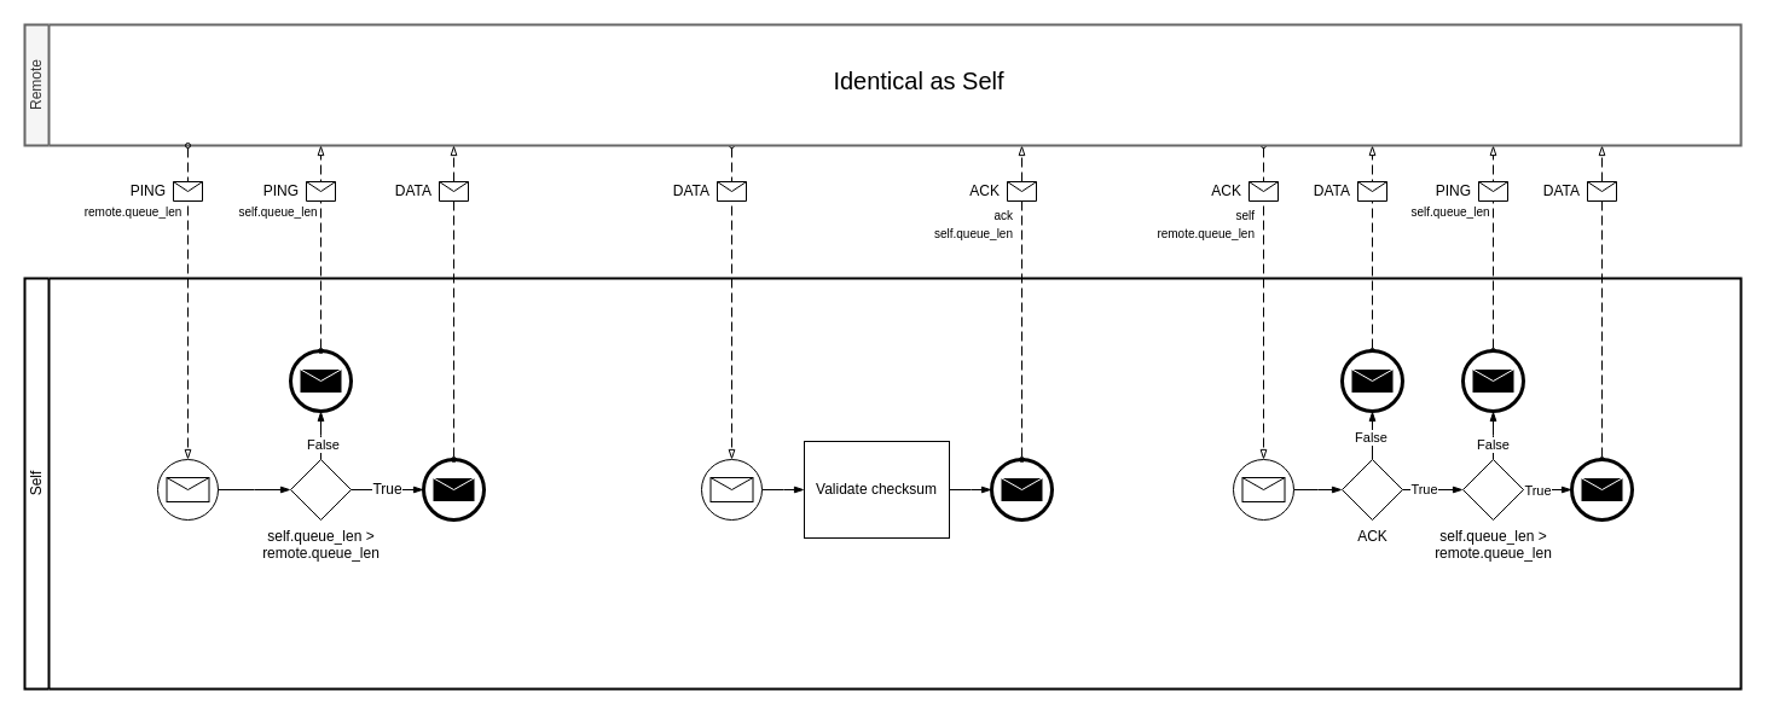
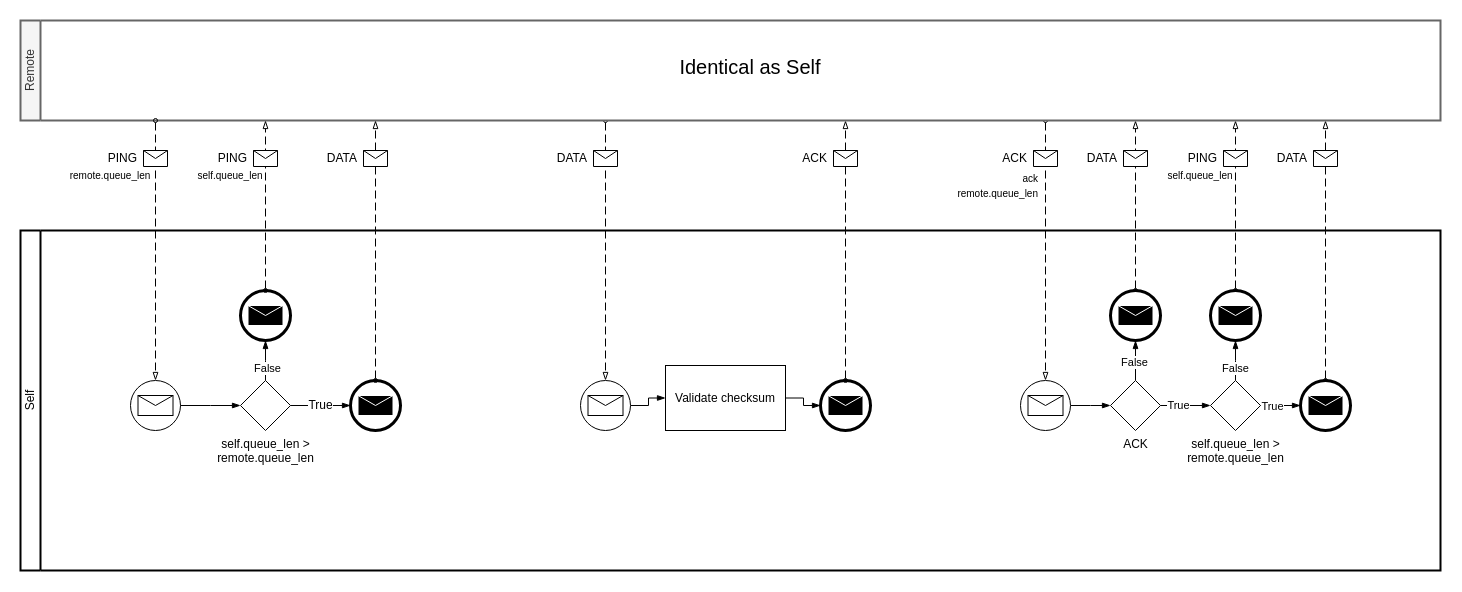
  <mxCell id="0" />
  <mxCell id="1" parent="0" />
  <mxCell id="2" value="Self" style="swimlane;html=1;startSize=20;fontStyle=0;collapsible=0;horizontal=0;swimlaneLine=1;swimlaneFillColor=#ffffff;strokeWidth=2;whiteSpace=wrap;" vertex="1" parent="1"><mxGeometry x="20" y="230" width="1420" height="340" as="geometry" /></mxCell>
  <mxCell id="3" value="" style="edgeStyle=elbowEdgeStyle;fontSize=12;html=1;endArrow=blockThin;endFill=1;rounded=0;" edge="1" parent="2" source="14" target="15"><mxGeometry width="160" relative="1" as="geometry"><mxPoint x="540" y="90" as="sourcePoint" /><mxPoint x="700" y="90" as="targetPoint" /></mxGeometry></mxCell>
  <mxCell id="4" value="" style="edgeStyle=elbowEdgeStyle;fontSize=12;html=1;endArrow=blockThin;endFill=1;rounded=0;" edge="1" parent="2" source="15" target="16"><mxGeometry width="160" relative="1" as="geometry"><mxPoint x="430" y="80" as="sourcePoint" /><mxPoint x="590" y="80" as="targetPoint" /></mxGeometry></mxCell>
  <mxCell id="5" value="" style="edgeStyle=elbowEdgeStyle;fontSize=12;html=1;endArrow=blockThin;endFill=1;rounded=0;entryX=0;entryY=0.5;entryDx=0;entryDy=0;entryPerimeter=0;" edge="1" parent="2" source="27" target="29"><mxGeometry width="160" relative="1" as="geometry"><mxPoint x="900" y="60" as="sourcePoint" /><mxPoint x="1060" y="60" as="targetPoint" /></mxGeometry></mxCell>
  <mxCell id="6" value="" style="edgeStyle=elbowEdgeStyle;fontSize=12;html=1;endArrow=blockThin;endFill=1;rounded=0;exitX=0.5;exitY=0;exitDx=0;exitDy=0;exitPerimeter=0;" edge="1" parent="2" source="29" target="31"><mxGeometry width="160" relative="1" as="geometry"><mxPoint x="900" y="60" as="sourcePoint" /><mxPoint x="1060" y="60" as="targetPoint" /></mxGeometry></mxCell>
  <mxCell id="7" value="False" style="edgeLabel;html=1;align=center;verticalAlign=middle;resizable=0;points=[];" vertex="1" connectable="0" parent="6"><mxGeometry x="-0.033" y="2" relative="1" as="geometry"><mxPoint as="offset" /></mxGeometry></mxCell>
  <mxCell id="8" value="" style="edgeStyle=elbowEdgeStyle;fontSize=12;html=1;endArrow=blockThin;endFill=1;rounded=0;exitX=0.5;exitY=0;exitDx=0;exitDy=0;exitPerimeter=0;" edge="1" parent="2" source="30" target="32"><mxGeometry width="160" relative="1" as="geometry"><mxPoint x="900" y="60" as="sourcePoint" /><mxPoint x="1060" y="60" as="targetPoint" /></mxGeometry></mxCell>
  <mxCell id="9" value="False" style="edgeLabel;html=1;align=center;verticalAlign=middle;resizable=0;points=[];" vertex="1" connectable="0" parent="8"><mxGeometry x="-0.342" y="1" relative="1" as="geometry"><mxPoint as="offset" /></mxGeometry></mxCell>
  <mxCell id="10" value="" style="edgeStyle=elbowEdgeStyle;fontSize=12;html=1;endArrow=blockThin;endFill=1;rounded=0;exitX=1;exitY=0.5;exitDx=0;exitDy=0;exitPerimeter=0;elbow=horizontal;" edge="1" parent="2" source="30" target="28"><mxGeometry width="160" relative="1" as="geometry"><mxPoint x="900" y="60" as="sourcePoint" /><mxPoint x="1060" y="60" as="targetPoint" /></mxGeometry></mxCell>
  <mxCell id="11" value="True" style="edgeLabel;html=1;align=center;verticalAlign=middle;resizable=0;points=[];" vertex="1" connectable="0" parent="10"><mxGeometry x="-0.436" relative="1" as="geometry"><mxPoint as="offset" /></mxGeometry></mxCell>
  <mxCell id="12" value="" style="endArrow=blockThin;html=1;labelPosition=left;verticalLabelPosition=middle;align=right;verticalAlign=middle;dashed=1;dashPattern=8 4;endFill=0;startArrow=oval;startFill=0;endSize=6;startSize=4;rounded=0;" edge="1" parent="2" target="14"><mxGeometry relative="1" as="geometry"><mxPoint x="585" y="-110" as="sourcePoint" /><mxPoint x="640" y="130" as="targetPoint" /></mxGeometry></mxCell>
  <mxCell id="13" value="DATA" style="shape=message;html=1;outlineConnect=0;labelPosition=left;verticalLabelPosition=middle;align=right;verticalAlign=middle;spacingRight=5;labelBackgroundColor=#ffffff;" vertex="1" parent="12"><mxGeometry width="24" height="16" relative="1" as="geometry"><mxPoint x="-12" y="-100" as="offset" /></mxGeometry></mxCell>
  <mxCell id="14" value="&lt;div&gt;&lt;br&gt;&lt;/div&gt;" style="points=[[0.145,0.145,0],[0.5,0,0],[0.855,0.145,0],[1,0.5,0],[0.855,0.855,0],[0.5,1,0],[0.145,0.855,0],[0,0.5,0]];shape=mxgraph.bpmn.event;html=1;verticalLabelPosition=bottom;labelBackgroundColor=#ffffff;verticalAlign=top;align=center;perimeter=ellipsePerimeter;outlineConnect=0;aspect=fixed;outline=standard;symbol=message;" vertex="1" parent="2"><mxGeometry x="560" y="150" width="50" height="50" as="geometry" /></mxCell>
- <mxCell id="15" value="Validate checksum" style="points=[[0.25,0,0],[0.5,0,0],[0.75,0,0],[1,0.25,0],[1,0.5,0],[1,0.75,0],[0.75,1,0],[0.5,1,0],[0.25,1,0],[0,0.75,0],[0,0.5,0],[0,0.25,0]];shape=mxgraph.bpmn.task2;whiteSpace=wrap;rectStyle=rounded;size=10;html=1;container=1;expand=0;collapsible=0;taskMarker=abstract;" vertex="1" parent="2"><mxGeometry x="645" y="135" width="120" height="80" as="geometry" /></mxCell>
+ <mxCell id="15" value="Validate checksum" style="points=[[0.25,0,0],[0.5,0,0],[0.75,0,0],[1,0.25,0],[1,0.5,0],[1,0.75,0],[0.75,1,0],[0.5,1,0],[0.25,1,0],[0,0.75,0],[0,0.5,0],[0,0.25,0]];shape=mxgraph.bpmn.task2;whiteSpace=wrap;rectStyle=rounded;size=10;html=1;container=1;expand=0;collapsible=0;taskMarker=abstract;" vertex="1" parent="2"><mxGeometry x="645" y="135" width="120" height="65" as="geometry" /></mxCell>
  <mxCell id="16" value="" style="points=[[0.145,0.145,0],[0.5,0,0],[0.855,0.145,0],[1,0.5,0],[0.855,0.855,0],[0.5,1,0],[0.145,0.855,0],[0,0.5,0]];shape=mxgraph.bpmn.event;html=1;verticalLabelPosition=bottom;labelBackgroundColor=#ffffff;verticalAlign=top;align=center;perimeter=ellipsePerimeter;outlineConnect=0;aspect=fixed;outline=end;symbol=message;" vertex="1" parent="2"><mxGeometry x="800" y="150" width="50" height="50" as="geometry" /></mxCell>
  <mxCell id="17" value="" style="endArrow=blockThin;html=1;labelPosition=left;verticalLabelPosition=middle;align=right;verticalAlign=middle;dashed=1;dashPattern=8 4;endFill=0;startArrow=oval;startFill=0;endSize=6;startSize=4;rounded=0;" edge="1" parent="2" source="16"><mxGeometry relative="1" as="geometry"><mxPoint x="590" y="80" as="sourcePoint" /><mxPoint x="825" y="-110" as="targetPoint" /></mxGeometry></mxCell>
  <mxCell id="18" value="ACK" style="shape=message;html=1;outlineConnect=0;labelPosition=left;verticalLabelPosition=middle;align=right;verticalAlign=middle;spacingRight=5;labelBackgroundColor=#ffffff;" vertex="1" parent="17"><mxGeometry width="24" height="16" relative="1" as="geometry"><mxPoint x="-12" y="-100" as="offset" /></mxGeometry></mxCell>
  <mxCell id="19" value="" style="endArrow=blockThin;html=1;labelPosition=left;verticalLabelPosition=middle;align=right;verticalAlign=middle;dashed=1;dashPattern=8 4;endFill=0;startArrow=oval;startFill=0;endSize=6;startSize=4;rounded=0;" edge="1" parent="2" target="27"><mxGeometry relative="1" as="geometry"><mxPoint x="1025" y="-110" as="sourcePoint" /><mxPoint x="1070" y="140" as="targetPoint" /></mxGeometry></mxCell>
  <mxCell id="20" value="ACK" style="shape=message;html=1;outlineConnect=0;labelPosition=left;verticalLabelPosition=middle;align=right;verticalAlign=middle;spacingRight=5;labelBackgroundColor=#ffffff;" vertex="1" parent="19"><mxGeometry width="24" height="16" relative="1" as="geometry"><mxPoint x="-12" y="-100" as="offset" /></mxGeometry></mxCell>
  <mxCell id="21" value="" style="endArrow=blockThin;html=1;labelPosition=left;verticalLabelPosition=middle;align=right;verticalAlign=middle;dashed=1;dashPattern=8 4;endFill=0;startArrow=oval;startFill=0;endSize=6;startSize=4;rounded=0;" edge="1" parent="2" source="31"><mxGeometry relative="1" as="geometry"><mxPoint x="1070" y="110" as="sourcePoint" /><mxPoint x="1115" y="-110" as="targetPoint" /></mxGeometry></mxCell>
  <mxCell id="22" value="DATA" style="shape=message;html=1;outlineConnect=0;labelPosition=left;verticalLabelPosition=middle;align=right;verticalAlign=middle;spacingRight=5;labelBackgroundColor=#ffffff;" vertex="1" parent="21"><mxGeometry width="24" height="16" relative="1" as="geometry"><mxPoint x="-12" y="-55" as="offset" /></mxGeometry></mxCell>
  <mxCell id="23" value="" style="endArrow=blockThin;html=1;labelPosition=left;verticalLabelPosition=middle;align=right;verticalAlign=middle;dashed=1;dashPattern=8 4;endFill=0;startArrow=oval;startFill=0;endSize=6;startSize=4;rounded=0;" edge="1" parent="2" source="32"><mxGeometry relative="1" as="geometry"><mxPoint x="1250" y="20" as="sourcePoint" /><mxPoint x="1215" y="-110" as="targetPoint" /></mxGeometry></mxCell>
  <mxCell id="24" value="PING" style="shape=message;html=1;outlineConnect=0;labelPosition=left;verticalLabelPosition=middle;align=right;verticalAlign=middle;spacingRight=5;labelBackgroundColor=#ffffff;" vertex="1" parent="23"><mxGeometry width="24" height="16" relative="1" as="geometry"><mxPoint x="-12" y="-55" as="offset" /></mxGeometry></mxCell>
  <mxCell id="25" value="" style="endArrow=blockThin;html=1;labelPosition=left;verticalLabelPosition=middle;align=right;verticalAlign=middle;dashed=1;dashPattern=8 4;endFill=0;startArrow=oval;startFill=0;endSize=6;startSize=4;rounded=0;" edge="1" parent="2" source="28"><mxGeometry relative="1" as="geometry"><mxPoint x="1390" y="120" as="sourcePoint" /><mxPoint x="1305" y="-110" as="targetPoint" /></mxGeometry></mxCell>
  <mxCell id="26" value="DATA" style="shape=message;html=1;outlineConnect=0;labelPosition=left;verticalLabelPosition=middle;align=right;verticalAlign=middle;spacingRight=5;labelBackgroundColor=#ffffff;" vertex="1" parent="25"><mxGeometry width="24" height="16" relative="1" as="geometry"><mxPoint x="-12" y="-100" as="offset" /></mxGeometry></mxCell>
  <mxCell id="27" value="&lt;div&gt;&lt;br&gt;&lt;/div&gt;" style="points=[[0.145,0.145,0],[0.5,0,0],[0.855,0.145,0],[1,0.5,0],[0.855,0.855,0],[0.5,1,0],[0.145,0.855,0],[0,0.5,0]];shape=mxgraph.bpmn.event;html=1;verticalLabelPosition=bottom;labelBackgroundColor=#ffffff;verticalAlign=top;align=center;perimeter=ellipsePerimeter;outlineConnect=0;aspect=fixed;outline=standard;symbol=message;" vertex="1" parent="2"><mxGeometry x="1000" y="150" width="50" height="50" as="geometry" /></mxCell>
  <mxCell id="28" value="" style="points=[[0.145,0.145,0],[0.5,0,0],[0.855,0.145,0],[1,0.5,0],[0.855,0.855,0],[0.5,1,0],[0.145,0.855,0],[0,0.5,0]];shape=mxgraph.bpmn.event;html=1;verticalLabelPosition=bottom;labelBackgroundColor=#ffffff;verticalAlign=top;align=center;perimeter=ellipsePerimeter;outlineConnect=0;aspect=fixed;outline=end;symbol=message;" vertex="1" parent="2"><mxGeometry x="1280" y="150" width="50" height="50" as="geometry" /></mxCell>
  <mxCell id="29" value="ACK" style="points=[[0.25,0.25,0],[0.5,0,0],[0.75,0.25,0],[1,0.5,0],[0.75,0.75,0],[0.5,1,0],[0.25,0.75,0],[0,0.5,0]];shape=mxgraph.bpmn.gateway2;html=1;verticalLabelPosition=bottom;labelBackgroundColor=#ffffff;verticalAlign=top;align=center;perimeter=rhombusPerimeter;outlineConnect=0;outline=none;symbol=none;" vertex="1" parent="2"><mxGeometry x="1090" y="150" width="50" height="50" as="geometry" /></mxCell>
  <mxCell id="30" value="self.queue_&lt;span style=&quot;color: light-dark(rgb(0, 0, 0), rgb(255, 255, 255)); background-color: light-dark(rgb(255, 255, 255), rgb(18, 18, 18));&quot;&gt;len&amp;nbsp;&lt;/span&gt;&lt;span style=&quot;color: light-dark(rgb(0, 0, 0), rgb(255, 255, 255)); background-color: light-dark(rgb(255, 255, 255), rgb(18, 18, 18));&quot;&gt;&amp;gt;&lt;/span&gt;&lt;div&gt;&lt;span style=&quot;background-color: light-dark(rgb(255, 255, 255), rgb(18, 18, 18)); color: light-dark(rgb(0, 0, 0), rgb(255, 255, 255));&quot;&gt;remote.queue_len&lt;/span&gt;&lt;/div&gt;" style="points=[[0.25,0.25,0],[0.5,0,0],[0.75,0.25,0],[1,0.5,0],[0.75,0.75,0],[0.5,1,0],[0.25,0.75,0],[0,0.5,0]];shape=mxgraph.bpmn.gateway2;html=1;verticalLabelPosition=bottom;labelBackgroundColor=#ffffff;verticalAlign=top;align=center;perimeter=rhombusPerimeter;outlineConnect=0;outline=none;symbol=none;" vertex="1" parent="2"><mxGeometry x="1190" y="150" width="50" height="50" as="geometry" /></mxCell>
  <mxCell id="31" value="" style="points=[[0.145,0.145,0],[0.5,0,0],[0.855,0.145,0],[1,0.5,0],[0.855,0.855,0],[0.5,1,0],[0.145,0.855,0],[0,0.5,0]];shape=mxgraph.bpmn.event;html=1;verticalLabelPosition=bottom;labelBackgroundColor=#ffffff;verticalAlign=top;align=center;perimeter=ellipsePerimeter;outlineConnect=0;aspect=fixed;outline=end;symbol=message;" vertex="1" parent="2"><mxGeometry x="1090" y="60" width="50" height="50" as="geometry" /></mxCell>
  <mxCell id="32" value="" style="points=[[0.145,0.145,0],[0.5,0,0],[0.855,0.145,0],[1,0.5,0],[0.855,0.855,0],[0.5,1,0],[0.145,0.855,0],[0,0.5,0]];shape=mxgraph.bpmn.event;html=1;verticalLabelPosition=bottom;labelBackgroundColor=#ffffff;verticalAlign=top;align=center;perimeter=ellipsePerimeter;outlineConnect=0;aspect=fixed;outline=end;symbol=message;" vertex="1" parent="2"><mxGeometry x="1190" y="60" width="50" height="50" as="geometry" /></mxCell>
  <mxCell id="33" value="&lt;div&gt;&lt;br&gt;&lt;/div&gt;" style="points=[[0.145,0.145,0],[0.5,0,0],[0.855,0.145,0],[1,0.5,0],[0.855,0.855,0],[0.5,1,0],[0.145,0.855,0],[0,0.5,0]];shape=mxgraph.bpmn.event;html=1;verticalLabelPosition=bottom;labelBackgroundColor=#ffffff;verticalAlign=top;align=center;perimeter=ellipsePerimeter;outlineConnect=0;aspect=fixed;outline=standard;symbol=message;" vertex="1" parent="2"><mxGeometry x="110" y="150" width="50" height="50" as="geometry" /></mxCell>
  <mxCell id="34" value="self.queue_&lt;span style=&quot;background-color: light-dark(rgb(255, 255, 255), rgb(18, 18, 18)); color: light-dark(rgb(0, 0, 0), rgb(255, 255, 255));&quot;&gt;len&amp;nbsp;&lt;/span&gt;&lt;span style=&quot;color: light-dark(rgb(0, 0, 0), rgb(255, 255, 255)); background-color: light-dark(rgb(255, 255, 255), rgb(18, 18, 18));&quot;&gt;&amp;gt;&lt;/span&gt;&lt;div&gt;&lt;div&gt;&lt;span style=&quot;background-color: light-dark(rgb(255, 255, 255), rgb(18, 18, 18)); color: light-dark(rgb(0, 0, 0), rgb(255, 255, 255));&quot;&gt;remote.queue_len&lt;/span&gt;&lt;/div&gt;&lt;/div&gt;" style="points=[[0.25,0.25,0],[0.5,0,0],[0.75,0.25,0],[1,0.5,0],[0.75,0.75,0],[0.5,1,0],[0.25,0.75,0],[0,0.5,0]];shape=mxgraph.bpmn.gateway2;html=1;verticalLabelPosition=bottom;labelBackgroundColor=#ffffff;verticalAlign=top;align=center;perimeter=rhombusPerimeter;outlineConnect=0;outline=none;symbol=none;" vertex="1" parent="2"><mxGeometry x="220" y="150" width="50" height="50" as="geometry" /></mxCell>
  <mxCell id="35" value="" style="points=[[0.145,0.145,0],[0.5,0,0],[0.855,0.145,0],[1,0.5,0],[0.855,0.855,0],[0.5,1,0],[0.145,0.855,0],[0,0.5,0]];shape=mxgraph.bpmn.event;html=1;verticalLabelPosition=bottom;labelBackgroundColor=#ffffff;verticalAlign=top;align=center;perimeter=ellipsePerimeter;outlineConnect=0;aspect=fixed;outline=end;symbol=message;" vertex="1" parent="2"><mxGeometry x="220" y="60" width="50" height="50" as="geometry" /></mxCell>
  <mxCell id="36" value="" style="points=[[0.145,0.145,0],[0.5,0,0],[0.855,0.145,0],[1,0.5,0],[0.855,0.855,0],[0.5,1,0],[0.145,0.855,0],[0,0.5,0]];shape=mxgraph.bpmn.event;html=1;verticalLabelPosition=bottom;labelBackgroundColor=#ffffff;verticalAlign=top;align=center;perimeter=ellipsePerimeter;outlineConnect=0;aspect=fixed;outline=end;symbol=message;" vertex="1" parent="2"><mxGeometry x="330" y="150" width="50" height="50" as="geometry" /></mxCell>
  <mxCell id="37" value="" style="edgeStyle=elbowEdgeStyle;fontSize=12;html=1;endArrow=blockThin;endFill=1;rounded=0;entryX=0;entryY=0.5;entryDx=0;entryDy=0;entryPerimeter=0;" edge="1" parent="2" source="33" target="34"><mxGeometry width="160" relative="1" as="geometry"><mxPoint x="160" y="100" as="sourcePoint" /><mxPoint x="200" y="135" as="targetPoint" /></mxGeometry></mxCell>
  <mxCell id="38" value="" style="edgeStyle=elbowEdgeStyle;fontSize=12;html=1;endArrow=blockThin;endFill=1;rounded=0;exitX=0.5;exitY=0;exitDx=0;exitDy=0;exitPerimeter=0;" edge="1" parent="2" source="34" target="35"><mxGeometry width="160" relative="1" as="geometry"><mxPoint x="160" y="100" as="sourcePoint" /><mxPoint x="320" y="100" as="targetPoint" /></mxGeometry></mxCell>
  <mxCell id="39" value="False" style="edgeLabel;html=1;align=center;verticalAlign=middle;resizable=0;points=[];" vertex="1" connectable="0" parent="38"><mxGeometry x="-0.343" y="-1" relative="1" as="geometry"><mxPoint as="offset" /></mxGeometry></mxCell>
  <mxCell id="40" value="True" style="edgeStyle=elbowEdgeStyle;fontSize=12;html=1;endArrow=blockThin;endFill=1;rounded=0;exitX=1;exitY=0.5;exitDx=0;exitDy=0;exitPerimeter=0;elbow=vertical;" edge="1" parent="2" source="34" target="36"><mxGeometry width="160" relative="1" as="geometry"><mxPoint x="160" y="100" as="sourcePoint" /><mxPoint x="320" y="100" as="targetPoint" /></mxGeometry></mxCell>
  <mxCell id="41" value="" style="edgeStyle=elbowEdgeStyle;fontSize=12;html=1;endArrow=blockThin;endFill=1;rounded=0;exitX=1;exitY=0.5;exitDx=0;exitDy=0;exitPerimeter=0;entryX=0;entryY=0.5;entryDx=0;entryDy=0;entryPerimeter=0;" edge="1" parent="2" source="29" target="30"><mxGeometry width="160" relative="1" as="geometry"><mxPoint x="900" y="60" as="sourcePoint" /><mxPoint x="950" y="135" as="targetPoint" /></mxGeometry></mxCell>
  <mxCell id="42" value="True" style="edgeLabel;html=1;align=center;verticalAlign=middle;resizable=0;points=[];" vertex="1" connectable="0" parent="41"><mxGeometry x="-0.339" y="1" relative="1" as="geometry"><mxPoint as="offset" /></mxGeometry></mxCell>
  <mxCell id="43" value="Remote" style="swimlane;html=1;startSize=20;fontStyle=0;collapsible=0;horizontal=0;swimlaneLine=1;swimlaneFillColor=#ffffff;strokeWidth=2;whiteSpace=wrap;fillColor=#f5f5f5;fontColor=#333333;strokeColor=#666666;" vertex="1" parent="1"><mxGeometry x="20" y="20" width="1420" height="100" as="geometry" /></mxCell>
- <mxCell id="44" value="&lt;font style=&quot;font-size: 20px;&quot;&gt;Identical as Self&lt;/font&gt;" style="text;html=1;align=center;verticalAlign=middle;whiteSpace=wrap;rounded=0;fontSize=26;" vertex="1" parent="43"><mxGeometry x="490" y="30" width="500" height="30" as="geometry" /></mxCell>
+ <mxCell id="44" value="&lt;font style=&quot;font-size: 20px;&quot;&gt;Identical as Self&lt;/font&gt;" style="text;html=1;align=center;verticalAlign=middle;whiteSpace=wrap;rounded=0;fontSize=26;" vertex="1" parent="43"><mxGeometry x="480" y="30" width="500" height="30" as="geometry" /></mxCell>
  <mxCell id="45" value="" style="endArrow=blockThin;html=1;labelPosition=left;verticalLabelPosition=middle;align=right;verticalAlign=middle;dashed=1;dashPattern=8 4;endFill=0;startArrow=oval;startFill=0;endSize=6;startSize=4;rounded=0;" edge="1" parent="1" target="33"><mxGeometry relative="1" as="geometry"><mxPoint x="155" y="120" as="sourcePoint" /><mxPoint x="540" y="200" as="targetPoint" /></mxGeometry></mxCell>
  <mxCell id="46" value="PING" style="shape=message;html=1;outlineConnect=0;labelPosition=left;verticalLabelPosition=middle;align=right;verticalAlign=middle;spacingRight=5;labelBackgroundColor=#ffffff;" vertex="1" parent="45"><mxGeometry width="24" height="16" relative="1" as="geometry"><mxPoint x="-12" y="-100" as="offset" /></mxGeometry></mxCell>
  <mxCell id="47" value="" style="endArrow=blockThin;html=1;labelPosition=left;verticalLabelPosition=middle;align=right;verticalAlign=middle;dashed=1;dashPattern=8 4;endFill=0;startArrow=oval;startFill=0;endSize=6;startSize=4;rounded=0;" edge="1" parent="1" source="35"><mxGeometry relative="1" as="geometry"><mxPoint x="175" y="140" as="sourcePoint" /><mxPoint x="265" y="120" as="targetPoint" /></mxGeometry></mxCell>
  <mxCell id="48" value="PING" style="shape=message;html=1;outlineConnect=0;labelPosition=left;verticalLabelPosition=middle;align=right;verticalAlign=middle;spacingRight=5;labelBackgroundColor=#ffffff;" vertex="1" parent="47"><mxGeometry width="24" height="16" relative="1" as="geometry"><mxPoint x="-12" y="-55" as="offset" /></mxGeometry></mxCell>
  <mxCell id="49" value="" style="endArrow=blockThin;html=1;labelPosition=left;verticalLabelPosition=middle;align=right;verticalAlign=middle;dashed=1;dashPattern=8 4;endFill=0;startArrow=oval;startFill=0;endSize=6;startSize=4;rounded=0;" edge="1" parent="1" source="36"><mxGeometry relative="1" as="geometry"><mxPoint x="165" y="130" as="sourcePoint" /><mxPoint x="375" y="120" as="targetPoint" /></mxGeometry></mxCell>
  <mxCell id="50" value="DATA" style="shape=message;html=1;outlineConnect=0;labelPosition=left;verticalLabelPosition=middle;align=right;verticalAlign=middle;spacingRight=5;labelBackgroundColor=#ffffff;" vertex="1" parent="49"><mxGeometry width="24" height="16" relative="1" as="geometry"><mxPoint x="-12" y="-100" as="offset" /></mxGeometry></mxCell>
  <mxCell id="51" value="&lt;font style=&quot;font-size: 10px;&quot;&gt;remote.queue_len&lt;/font&gt;" style="text;html=1;align=center;verticalAlign=middle;whiteSpace=wrap;rounded=0;" vertex="1" parent="1"><mxGeometry x="80" y="160" width="60" height="30" as="geometry" /></mxCell>
  <mxCell id="52" value="&lt;font style=&quot;font-size: 10px;&quot;&gt;self.queue_len&lt;/font&gt;" style="text;html=1;align=center;verticalAlign=middle;whiteSpace=wrap;rounded=0;" vertex="1" parent="1"><mxGeometry x="200" y="160" width="60" height="30" as="geometry" /></mxCell>
- <mxCell id="53" value="&lt;div style=&quot;&quot;&gt;&lt;font style=&quot;font-size: 10px;&quot;&gt;ack&lt;/font&gt;&lt;/div&gt;&lt;font style=&quot;font-size: 10px;&quot;&gt;self.queue_len&lt;/font&gt;" style="text;html=1;align=right;verticalAlign=middle;whiteSpace=wrap;rounded=0;" vertex="1" parent="1"><mxGeometry x="780" y="170" width="60" height="30" as="geometry" /></mxCell>
- <mxCell id="54" value="&lt;div style=&quot;&quot;&gt;&lt;font style=&quot;font-size: 10px;&quot;&gt;self&lt;/font&gt;&lt;/div&gt;&lt;font style=&quot;font-size: 10px;&quot;&gt;remote&lt;/font&gt;&lt;span style=&quot;font-size: 10px; background-color: transparent; color: light-dark(rgb(0, 0, 0), rgb(255, 255, 255));&quot;&gt;.queue_len&lt;/span&gt;" style="text;html=1;align=right;verticalAlign=middle;whiteSpace=wrap;rounded=0;" vertex="1" parent="1"><mxGeometry x="980" y="170" width="60" height="30" as="geometry" /></mxCell>
+ <mxCell id="54" value="&lt;div style=&quot;&quot;&gt;&lt;font style=&quot;font-size: 10px;&quot;&gt;ack&lt;/font&gt;&lt;/div&gt;&lt;font style=&quot;font-size: 10px;&quot;&gt;remote&lt;/font&gt;&lt;span style=&quot;font-size: 10px; background-color: transparent; color: light-dark(rgb(0, 0, 0), rgb(255, 255, 255));&quot;&gt;.queue_len&lt;/span&gt;" style="text;html=1;align=right;verticalAlign=middle;whiteSpace=wrap;rounded=0;" vertex="1" parent="1"><mxGeometry x="980" y="170" width="60" height="30" as="geometry" /></mxCell>
  <mxCell id="55" value="&lt;font style=&quot;font-size: 10px;&quot;&gt;self.queue_len&lt;/font&gt;" style="text;html=1;align=center;verticalAlign=middle;whiteSpace=wrap;rounded=0;" vertex="1" parent="1"><mxGeometry x="1170" y="160" width="60" height="30" as="geometry" /></mxCell>
